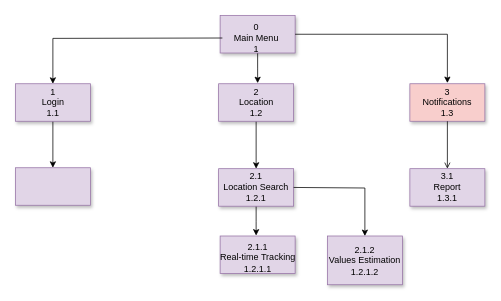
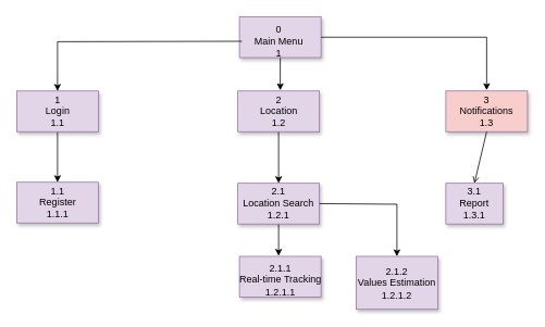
  <mxCell id="0" />
  <mxCell id="1" parent="0" />
  <mxCell id="2" style="edgeStyle=orthogonalEdgeStyle;rounded=0;orthogonalLoop=1;jettySize=auto;html=1;" parent="1" source="3" edge="1"><mxGeometry relative="1" as="geometry"><mxPoint x="343" y="110.2" as="targetPoint" /></mxGeometry></mxCell>
  <mxCell id="3" value="" style="html=1;dashed=0;whiteSpace=wrap;fillColor=#e1d5e7;strokeColor=#9673a6;shadow=1;" parent="1" vertex="1"><mxGeometry x="293" y="20" width="100" height="50" as="geometry" /></mxCell>
  <mxCell id="4" style="edgeStyle=orthogonalEdgeStyle;rounded=0;orthogonalLoop=1;jettySize=auto;html=1;entryX=0.5;entryY=0;entryDx=0;entryDy=0;" parent="1" target="7" edge="1"><mxGeometry relative="1" as="geometry"><mxPoint x="296" y="50" as="sourcePoint" /></mxGeometry></mxCell>
  <mxCell id="5" value="0&lt;br&gt;Main Menu&lt;br&gt;1&lt;br&gt;" style="text;strokeColor=none;align=center;fillColor=none;html=1;verticalAlign=middle;whiteSpace=wrap;rounded=0;" parent="1" vertex="1"><mxGeometry x="305.5" y="35" width="71" height="29" as="geometry" /></mxCell>
  <mxCell id="6" style="edgeStyle=orthogonalEdgeStyle;rounded=0;orthogonalLoop=1;jettySize=auto;html=1;entryX=0.5;entryY=0;entryDx=0;entryDy=0;" parent="1" source="7" target="9" edge="1"><mxGeometry relative="1" as="geometry" /></mxCell>
  <mxCell id="7" value="" style="html=1;dashed=0;whiteSpace=wrap;fillColor=#e1d5e7;strokeColor=#9673a6;shadow=1;" parent="1" vertex="1"><mxGeometry x="20" y="111" width="100" height="50" as="geometry" /></mxCell>
  <mxCell id="8" value="1&lt;br&gt;Login&lt;br&gt;1.1" style="text;strokeColor=none;align=center;fillColor=none;html=1;verticalAlign=middle;whiteSpace=wrap;rounded=0;" parent="1" vertex="1"><mxGeometry x="34.5" y="121.5" width="71" height="29" as="geometry" /></mxCell>
  <mxCell id="9" value="" style="html=1;dashed=0;whiteSpace=wrap;fillColor=#e1d5e7;strokeColor=#9673a6;shadow=1;" parent="1" vertex="1"><mxGeometry x="20" y="223" width="100" height="50" as="geometry" /></mxCell>
+ <mxCell id="10" value="1.1&lt;br&gt;Register&lt;br&gt;1.1.1" style="text;strokeColor=none;align=center;fillColor=none;html=1;verticalAlign=middle;whiteSpace=wrap;rounded=0;" parent="1" vertex="1"><mxGeometry x="34.5" y="233.5" width="71" height="29" as="geometry" /></mxCell>
  <mxCell id="11" style="edgeStyle=orthogonalEdgeStyle;rounded=0;orthogonalLoop=1;jettySize=auto;html=1;entryX=0.5;entryY=0;entryDx=0;entryDy=0;" parent="1" source="12" target="15" edge="1"><mxGeometry relative="1" as="geometry" /></mxCell>
  <mxCell id="12" value="" style="html=1;dashed=0;whiteSpace=wrap;fillColor=#e1d5e7;strokeColor=#9673a6;shadow=1;" parent="1" vertex="1"><mxGeometry x="291" y="111" width="100" height="50" as="geometry" /></mxCell>
  <mxCell id="13" value="2&lt;br&gt;Location&lt;br&gt;1.2" style="text;strokeColor=none;align=center;fillColor=none;html=1;verticalAlign=middle;whiteSpace=wrap;rounded=0;" parent="1" vertex="1"><mxGeometry x="305.5" y="121.5" width="71" height="29" as="geometry" /></mxCell>
  <mxCell id="14" style="edgeStyle=orthogonalEdgeStyle;rounded=0;orthogonalLoop=1;jettySize=auto;html=1;" parent="1" source="15" edge="1"><mxGeometry relative="1" as="geometry"><mxPoint x="341" y="313.4" as="targetPoint" /></mxGeometry></mxCell>
  <mxCell id="15" value="" style="html=1;dashed=0;whiteSpace=wrap;fillColor=#e1d5e7;strokeColor=#9673a6;shadow=1;" parent="1" vertex="1"><mxGeometry x="291" y="224.25" width="100" height="50" as="geometry" /></mxCell>
  <mxCell id="16" value="2.1&lt;br&gt;Location Search&lt;br&gt;1.2.1" style="text;strokeColor=none;align=center;fillColor=none;html=1;verticalAlign=middle;whiteSpace=wrap;rounded=0;" parent="1" vertex="1"><mxGeometry x="293" y="233.5" width="96" height="31.5" as="geometry" /></mxCell>
  <mxCell id="17" value="" style="html=1;dashed=0;whiteSpace=wrap;fillColor=#e1d5e7;strokeColor=#9673a6;shadow=1;" parent="1" vertex="1"><mxGeometry x="293" y="314" width="100" height="50" as="geometry" /></mxCell>
  <mxCell id="18" value="2.1.1&lt;br&gt;Real-time Tracking&lt;br&gt;1.2.1.1" style="text;strokeColor=none;align=center;fillColor=none;html=1;verticalAlign=middle;whiteSpace=wrap;rounded=0;" parent="1" vertex="1"><mxGeometry x="260.75" y="322.5" width="164.5" height="41.5" as="geometry" /></mxCell>
  <mxCell id="19" value="2.1.2&lt;br&gt;Values Estimation&lt;br&gt;1.2.1.2" style="html=1;dashed=0;whiteSpace=wrap;fillColor=#e1d5e7;strokeColor=#9673a6;shadow=1;" parent="1" vertex="1"><mxGeometry x="436" y="314" width="100" height="65" as="geometry" /></mxCell>
  <mxCell id="20" value="" style="endArrow=classic;html=1;rounded=0;exitX=1;exitY=0.5;exitDx=0;exitDy=0;entryX=0.5;entryY=0;entryDx=0;entryDy=0;" parent="1" source="15" target="19" edge="1"><mxGeometry width="50" height="50" relative="1" as="geometry"><mxPoint x="460" y="253" as="sourcePoint" /><mxPoint x="510" y="203" as="targetPoint" /><Array as="points"><mxPoint x="486" y="250" /></Array></mxGeometry></mxCell>
  <mxCell id="21" value="3&lt;br&gt;Notifications&lt;br&gt;1.3" style="html=1;dashed=0;whiteSpace=wrap;fillColor=#f8cecc;strokeColor=#9673a6;shadow=1;" parent="1" vertex="1"><mxGeometry x="546" y="111" width="100" height="50" as="geometry" /></mxCell>
  <mxCell id="22" value="" style="endArrow=classic;html=1;rounded=0;exitX=1;exitY=0.5;exitDx=0;exitDy=0;" parent="1" source="3" edge="1"><mxGeometry width="50" height="50" relative="1" as="geometry"><mxPoint x="446" y="50" as="sourcePoint" /><mxPoint x="596" y="110" as="targetPoint" /><Array as="points"><mxPoint x="596" y="45" /></Array></mxGeometry></mxCell>
  <mxCell id="23" value="" style="endArrow=open;html=1;rounded=0;exitX=0.5;exitY=1;exitDx=0;exitDy=0;entryX=0.5;entryY=0;entryDx=0;entryDy=0;" parent="1" source="21" target="24" edge="1"><mxGeometry width="50" height="50" relative="1" as="geometry"><mxPoint x="416" y="190" as="sourcePoint" /><mxPoint x="596" y="220" as="targetPoint" /></mxGeometry></mxCell>
- <mxCell id="24" value="3.1&lt;br&gt;Report&lt;br&gt;1.3.1" style="html=1;dashed=0;whiteSpace=wrap;fillColor=#e1d5e7;strokeColor=#9673a6;shadow=1;" parent="1" vertex="1"><mxGeometry x="546" y="224.25" width="100" height="50" as="geometry" /></mxCell>
+ <mxCell id="24" value="3.1&lt;br&gt;Report&lt;br&gt;1.3.1" style="html=1;dashed=0;whiteSpace=wrap;fillColor=#e1d5e7;strokeColor=#9673a6;shadow=1;" parent="1" vertex="1"><mxGeometry x="546" y="224.25" width="70" height="50" as="geometry" /></mxCell>
